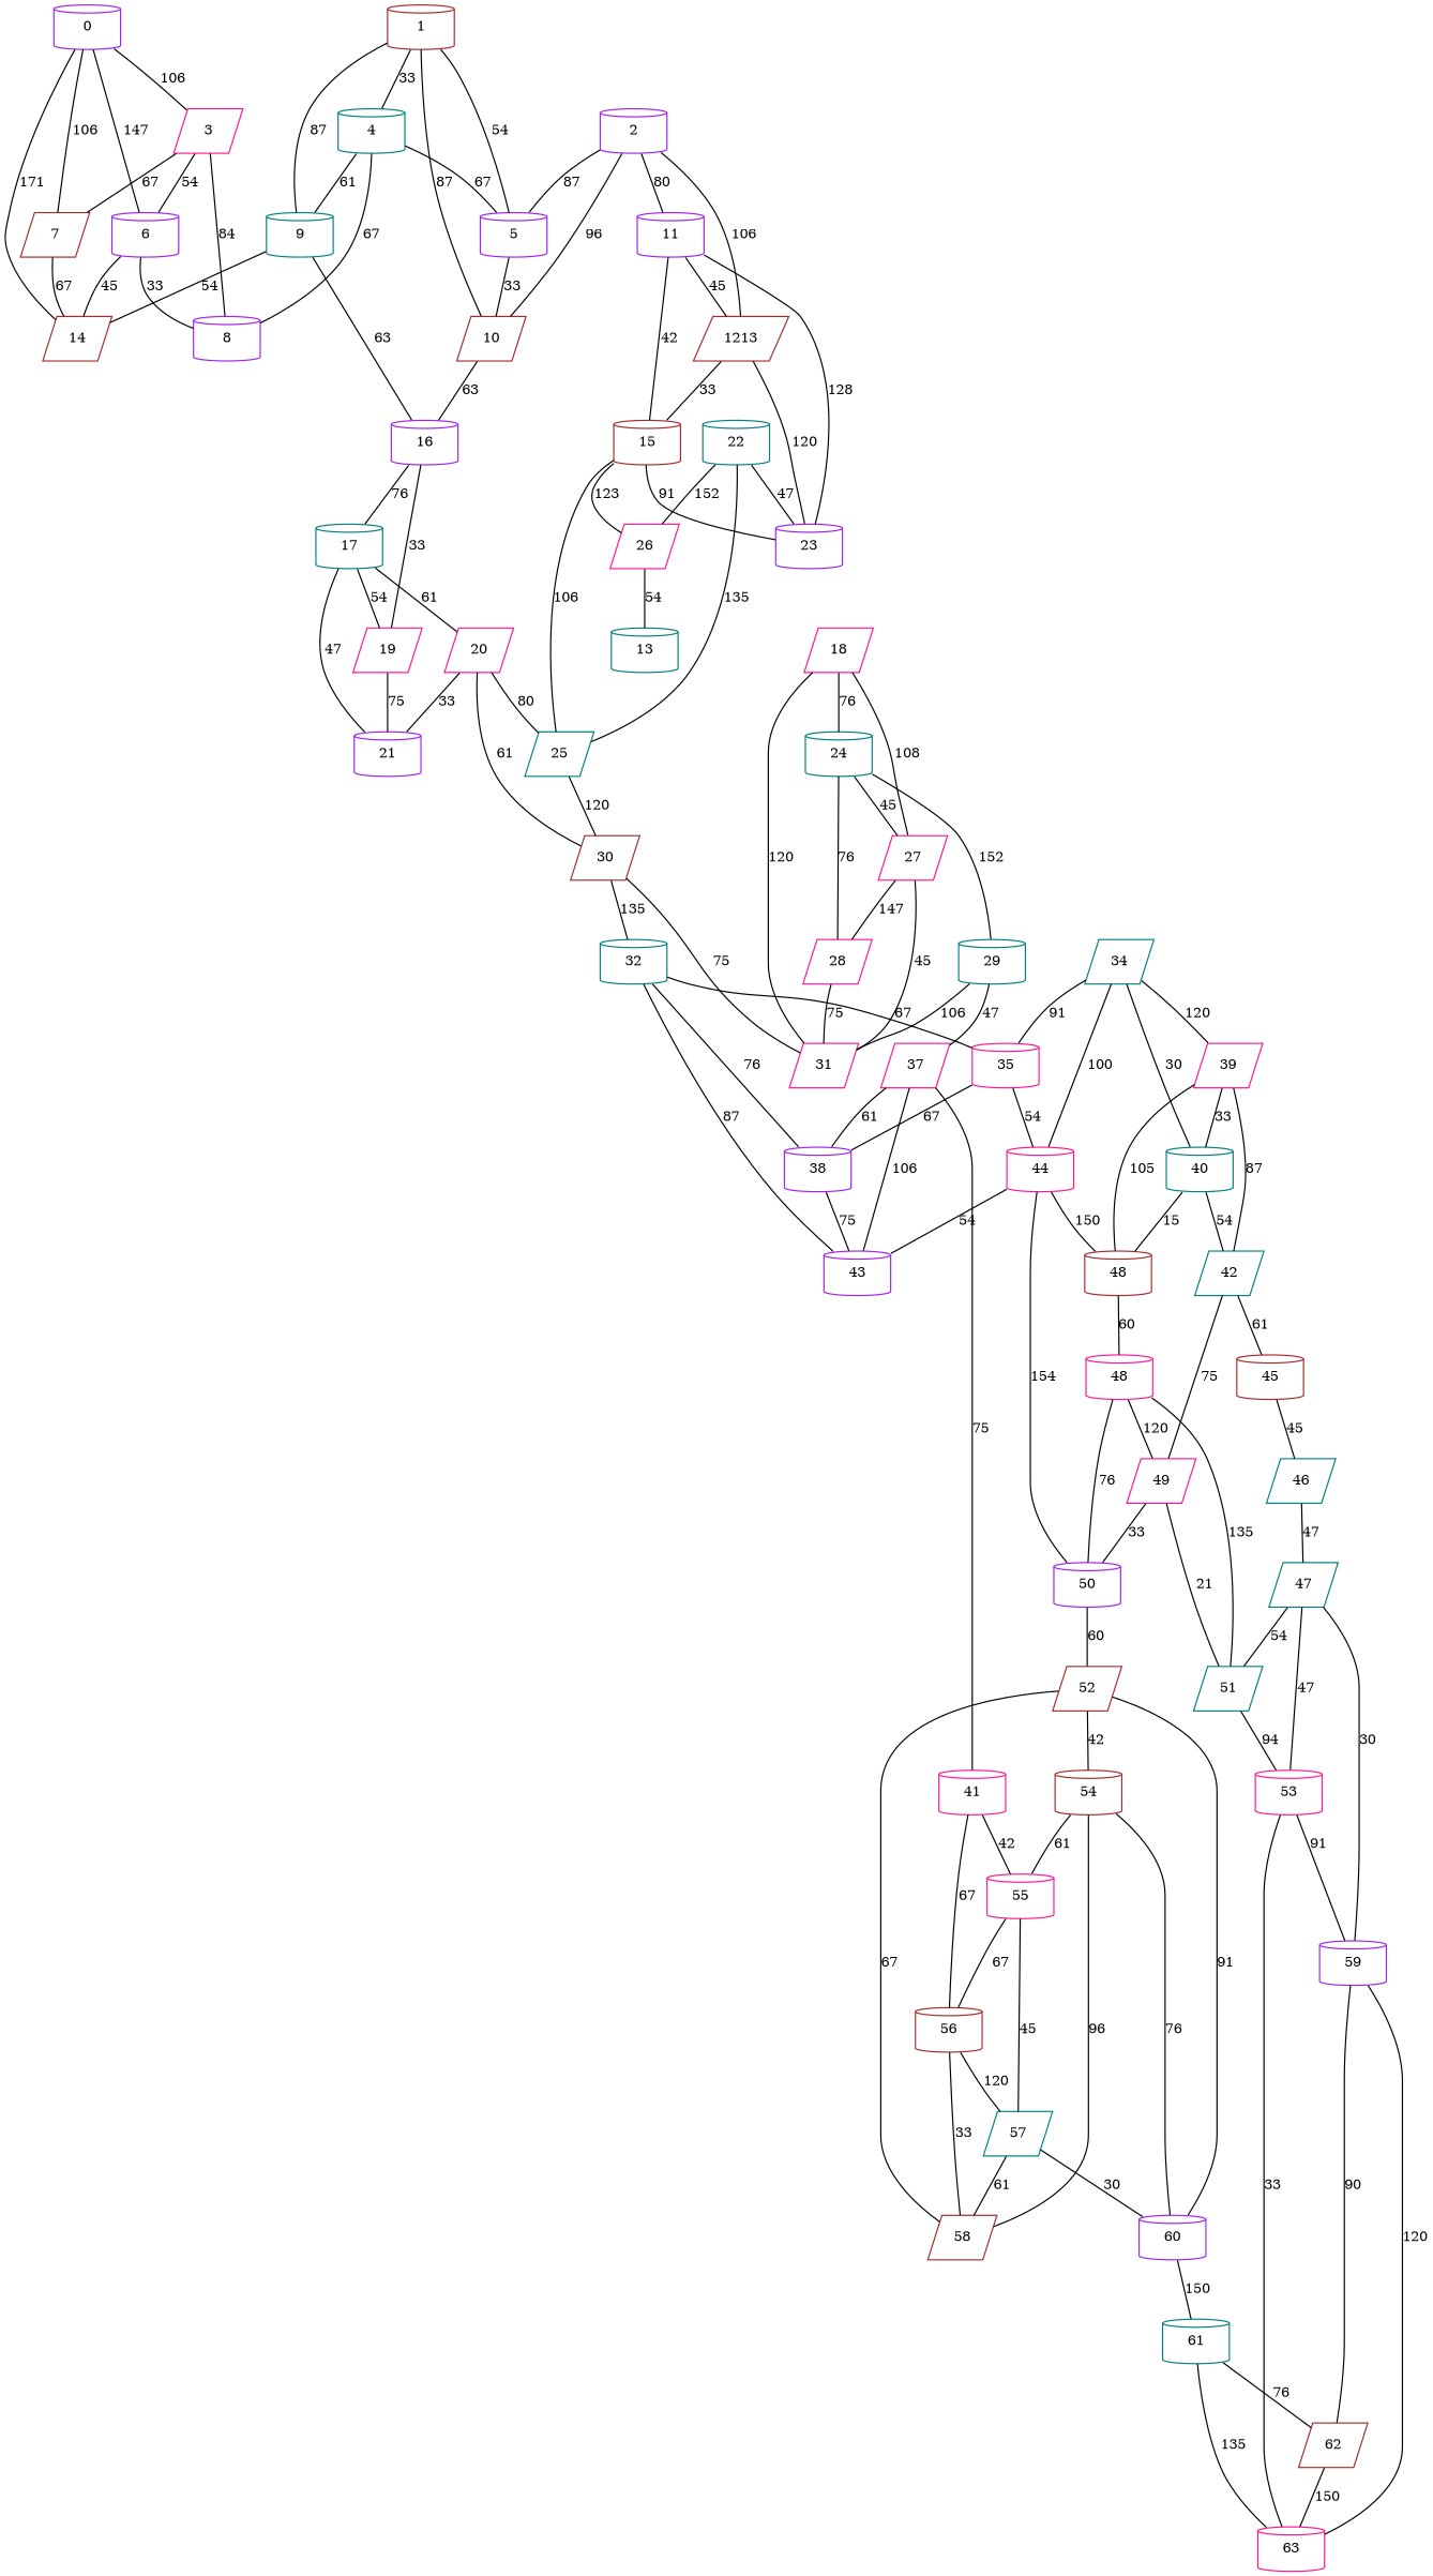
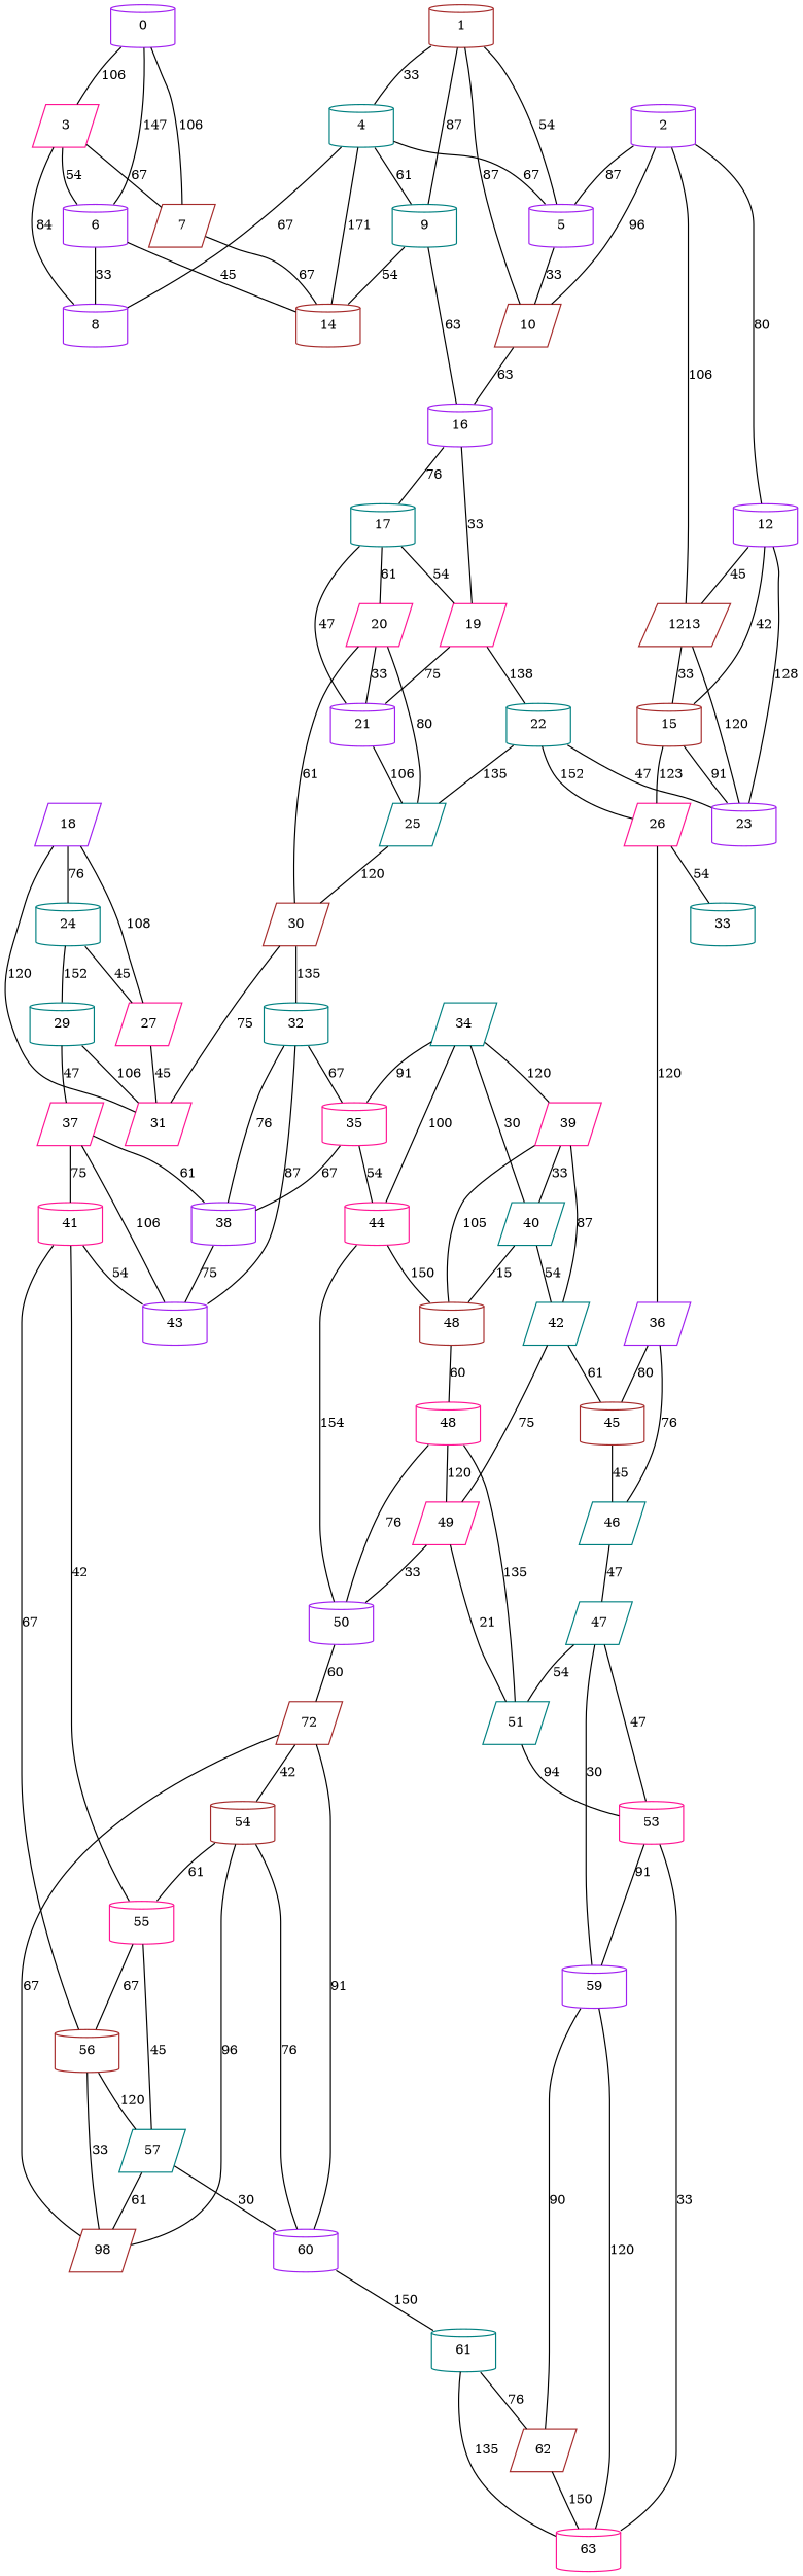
  graph {
    node [color=deeppink fontsize=11 shape=cylinder]
    edge [fontsize=11]
    n1 [color=purple label=0]
    n2 [label=3 shape=parallelogram]
    n3 [color=purple label=6]
    n4 [color=brown label=7 shape=parallelogram]
-   n5 [color=brown label=14 shape=parallelogram]
+   n5 [color=brown label=14]
    n6 [color=purple label=8]
    n7 [color=brown label=1]
    n8 [color=teal label=4]
    n9 [color=purple label=5]
    n10 [color=teal label=9]
    n11 [color=brown label=10 shape=parallelogram]
    n12 [color=purple label=16]
    n13 [color=purple label=2]
-   n14 [color=purple label=11]
+   n14 [color=purple label=12]
    n15 [color=brown label=1213 shape=parallelogram]
    n16 [color=brown label=15]
    n17 [color=purple label=23]
    n18 [color=teal label=17]
    n19 [label=19 shape=parallelogram]
    n20 [label=26 shape=parallelogram]
-   n21 [color=teal label=13]
+   n21 [color=teal label=33]
+   n22 [color=purple label=36 shape=parallelogram]
    n23 [label=20 shape=parallelogram]
    n24 [color=purple label=21]
    n25 [color=teal label=22]
    n26 [color=teal label=25 shape=parallelogram]
    n27 [color=brown label=30 shape=parallelogram]
-   n28 [label=18 shape=parallelogram]
+   n28 [color=purple label=18 shape=parallelogram]
    n29 [color=teal label=24]
    n30 [label=27 shape=parallelogram]
    n31 [label=31 shape=parallelogram]
-   n32 [label=28 shape=parallelogram]
    n33 [color=teal label=29]
    n34 [color=teal label=32]
    n35 [label=37 shape=parallelogram]
    n36 [color=brown label=45]
    n37 [color=teal label=46 shape=parallelogram]
    n38 [color=purple label=38]
    n39 [color=purple label=43]
    n40 [label=41]
    n41 [label=35]
    n42 [label=44]
    n43 [color=teal label=34 shape=parallelogram]
    n44 [label=39 shape=parallelogram]
-   n45 [color=teal label=40]
+   n45 [color=teal label=40 shape=parallelogram]
    n46 [color=teal label=42 shape=parallelogram]
    n47 [color=brown label=48]
    n48 [color=purple label=50]
    n49 [color=teal label=47 shape=parallelogram]
    n50 [label=55]
    n51 [color=brown label=56]
    n52 [label=49 shape=parallelogram]
    n53 [label=48]
    n54 [color=teal label=57 shape=parallelogram]
-   n55 [color=brown label=58 shape=parallelogram]
+   n55 [color=brown label=98 shape=parallelogram]
    n56 [color=teal label=51 shape=parallelogram]
-   n57 [color=brown label=52 shape=parallelogram]
+   n57 [color=brown label=72 shape=parallelogram]
    n58 [label=53]
    n59 [color=purple label=59]
    n60 [label=63]
    n61 [color=brown label=62 shape=parallelogram]
    n62 [color=brown label=54]
    n63 [color=purple label=60]
    n64 [color=teal label=61]
    n1 -- n2 [label=106]
    n1 -- n3 [label=147]
    n1 -- n4 [label=106]
-   n1 -- n5 [label=171]
+   n8 -- n5 [label=171]
    n2 -- n3 [label=54]
    n2 -- n4 [label=67]
    n2 -- n6 [label=84]
    n3 -- n5 [label=45]
    n3 -- n6 [label=33]
    n4 -- n5 [label=67]
    n7 -- n8 [label=33]
    n7 -- n9 [label=54]
    n7 -- n10 [label=87]
    n7 -- n11 [label=87]
    n8 -- n6 [label=67]
    n8 -- n9 [label=67]
    n8 -- n10 [label=61]
    n9 -- n11 [label=33]
    n10 -- n5 [label=54]
    n10 -- n12 [label=63]
    n11 -- n12 [label=63]
    n12 -- n18 [label=76]
    n12 -- n19 [label=33]
    n13 -- n9 [label=87]
    n13 -- n11 [label=96]
    n13 -- n14 [label=80]
    n13 -- n15 [label=106]
    n14 -- n15 [label=45]
    n14 -- n16 [label=42]
    n14 -- n17 [label=128]
    n15 -- n16 [label=33]
    n15 -- n17 [label=120]
    n16 -- n17 [label=91]
    n16 -- n20 [label=123]
    n18 -- n19 [label=54]
    n18 -- n23 [label=61]
    n18 -- n24 [label=47]
    n19 -- n24 [label=75]
+   n19 -- n25 [label=138]
    n20 -- n21 [label=54]
+   n20 -- n22 [label=120]
+   n22 -- n36 [label=80]
+   n22 -- n37 [label=76]
    n23 -- n24 [label=33]
    n23 -- n26 [label=80]
    n23 -- n27 [label=61]
-   n16 -- n26 [label=106]
+   n24 -- n26 [label=106]
    n25 -- n17 [label=47]
    n25 -- n20 [label=152]
    n25 -- n26 [label=135]
    n26 -- n27 [label=120]
    n27 -- n31 [label=75]
    n27 -- n34 [label=135]
    n28 -- n29 [label=76]
    n28 -- n30 [label=108]
    n28 -- n31 [label=120]
    n29 -- n30 [label=45]
-   n29 -- n32 [label=76]
    n29 -- n33 [label=152]
    n30 -- n31 [label=45]
-   n30 -- n32 [label=147]
-   n32 -- n31 [label=75]
    n33 -- n31 [label=106]
    n33 -- n35 [label=47]
    n34 -- n38 [label=76]
    n34 -- n39 [label=87]
    n34 -- n41 [label=67]
    n35 -- n38 [label=61]
    n35 -- n39 [label=106]
    n35 -- n40 [label=75]
    n36 -- n37 [label=45]
    n37 -- n49 [label=47]
    n38 -- n39 [label=75]
-   n42 -- n39 [label=54]
+   n40 -- n39 [label=54]
    n40 -- n50 [label=42]
    n40 -- n51 [label=67]
    n41 -- n38 [label=67]
    n41 -- n42 [label=54]
    n42 -- n47 [label=150]
    n42 -- n48 [label=154]
    n43 -- n41 [label=91]
    n43 -- n42 [label=100]
    n43 -- n44 [label=120]
    n43 -- n45 [label=30]
    n44 -- n45 [label=33]
    n44 -- n46 [label=87]
    n44 -- n47 [label=105]
    n45 -- n46 [label=54]
    n45 -- n47 [label=15]
    n46 -- n36 [label=61]
    n46 -- n52 [label=75]
    n47 -- n53 [label=60]
    n48 -- n57 [label=60]
    n49 -- n56 [label=54]
    n49 -- n58 [label=47]
    n49 -- n59 [label=30]
    n50 -- n51 [label=67]
    n50 -- n54 [label=45]
    n51 -- n54 [label=120]
    n51 -- n55 [label=33]
    n52 -- n48 [label=33]
    n52 -- n56 [label=21]
    n53 -- n48 [label=76]
    n53 -- n52 [label=120]
    n53 -- n56 [label=135]
    n54 -- n55 [label=61]
    n54 -- n63 [label=30]
    n56 -- n58 [label=94]
    n57 -- n55 [label=67]
    n57 -- n62 [label=42]
    n57 -- n63 [label=91]
    n58 -- n59 [label=91]
    n58 -- n60 [label=33]
    n59 -- n60 [label=120]
    n59 -- n61 [label=90]
    n61 -- n60 [label=150]
    n62 -- n50 [label=61]
    n62 -- n55 [label=96]
    n62 -- n63 [label=76]
    n63 -- n64 [label=150]
    n64 -- n60 [label=135]
    n64 -- n61 [label=76]
  }
